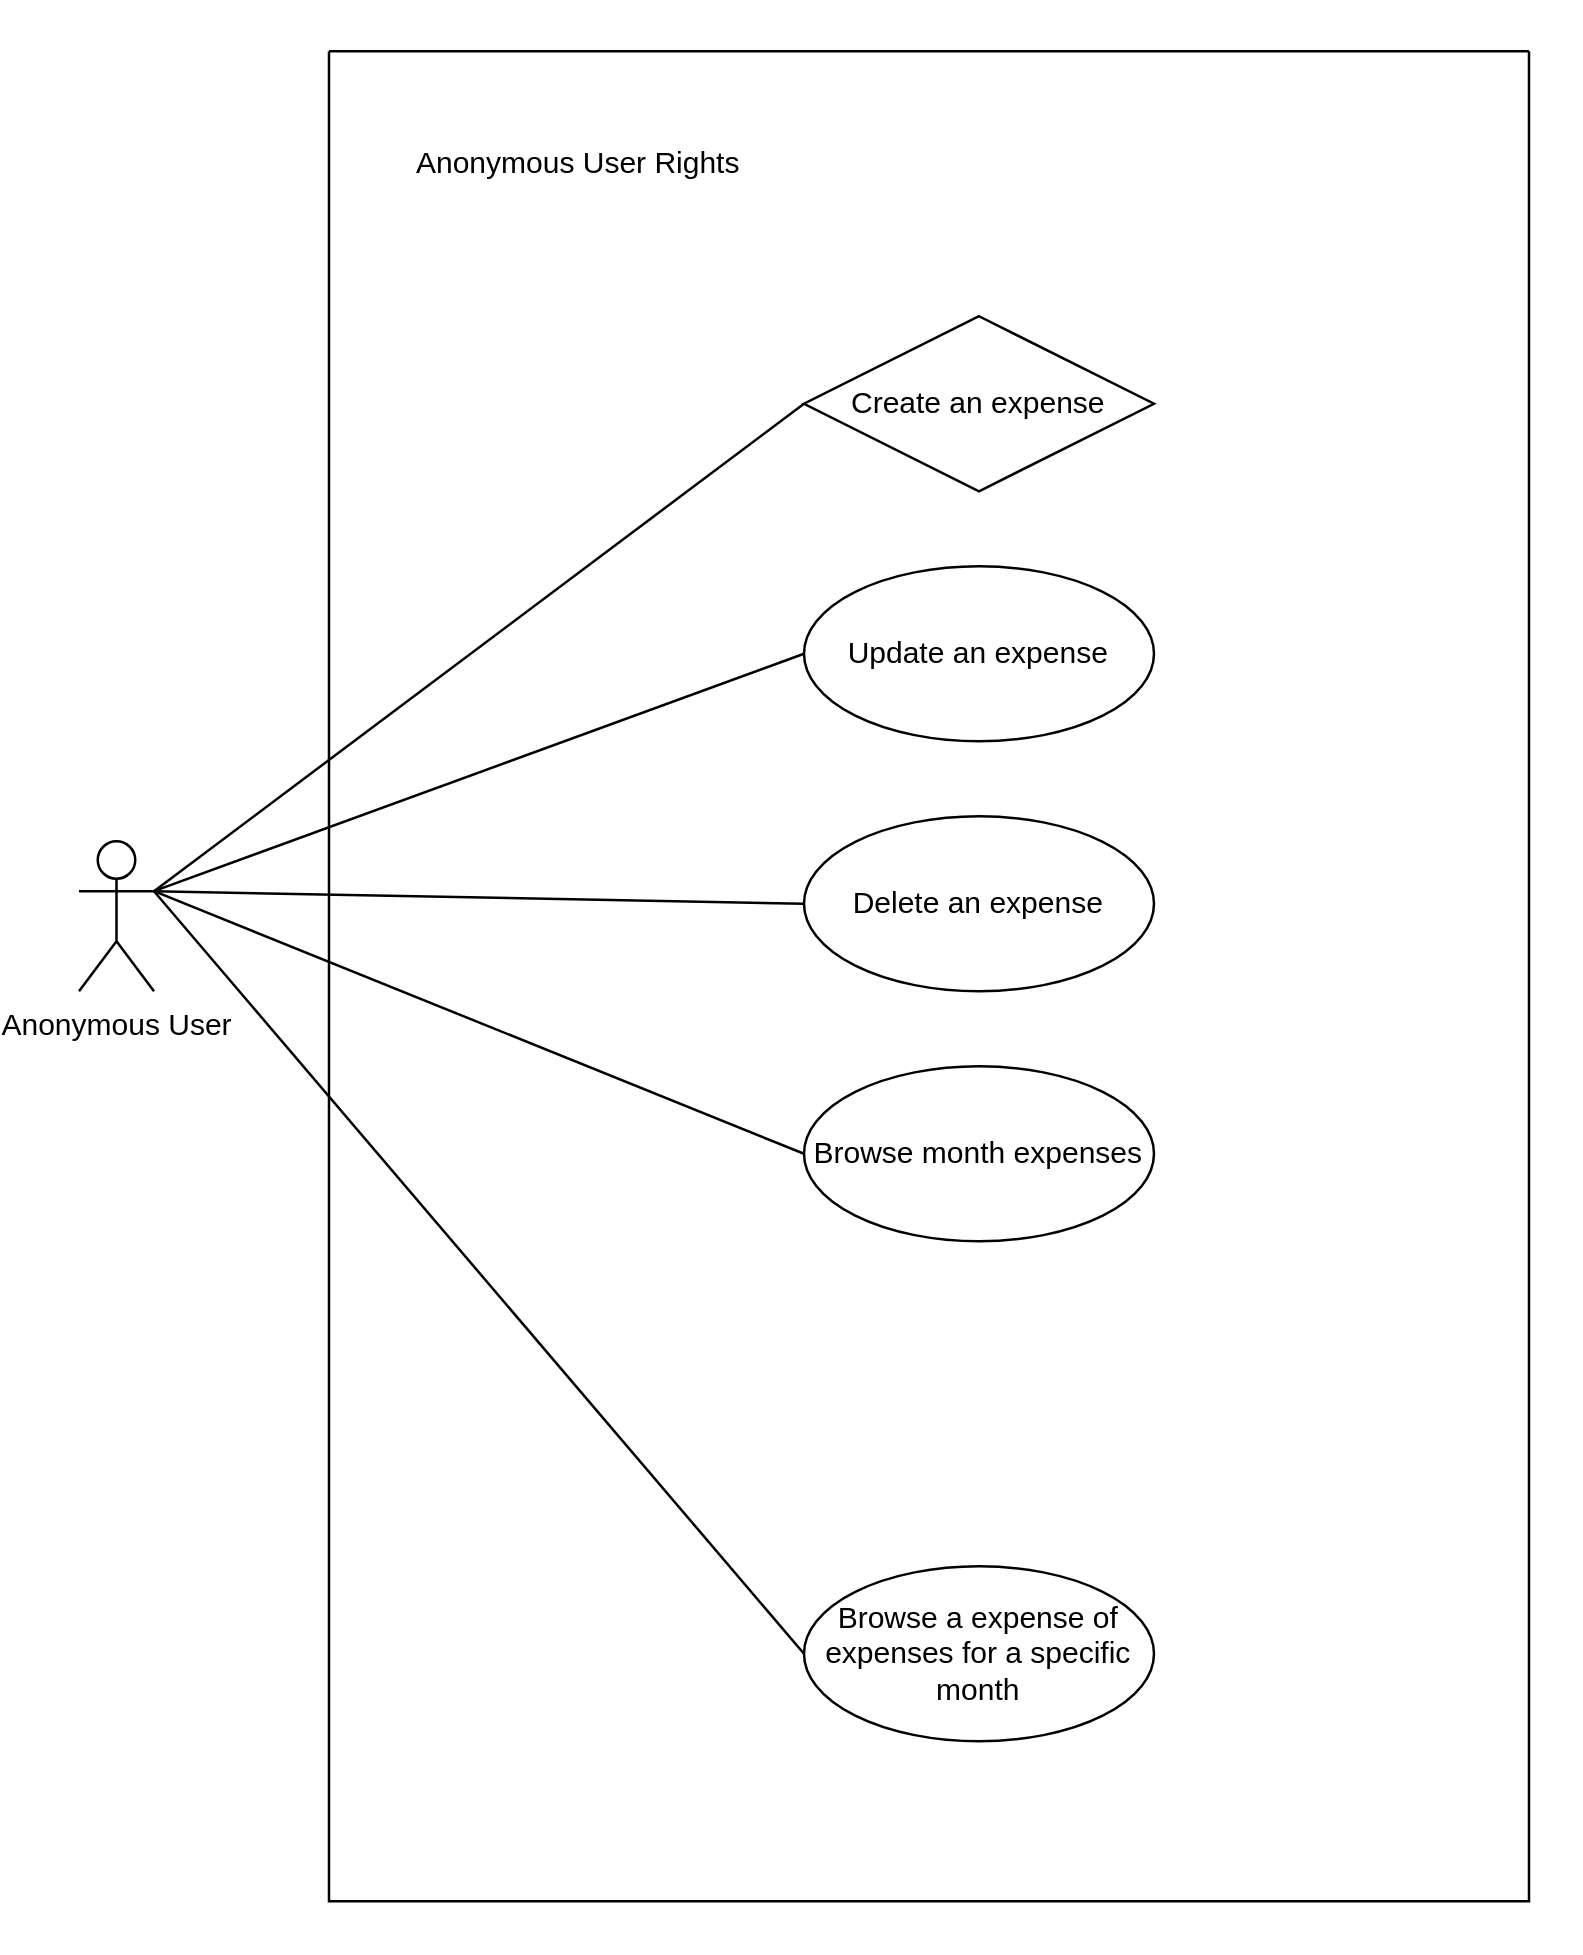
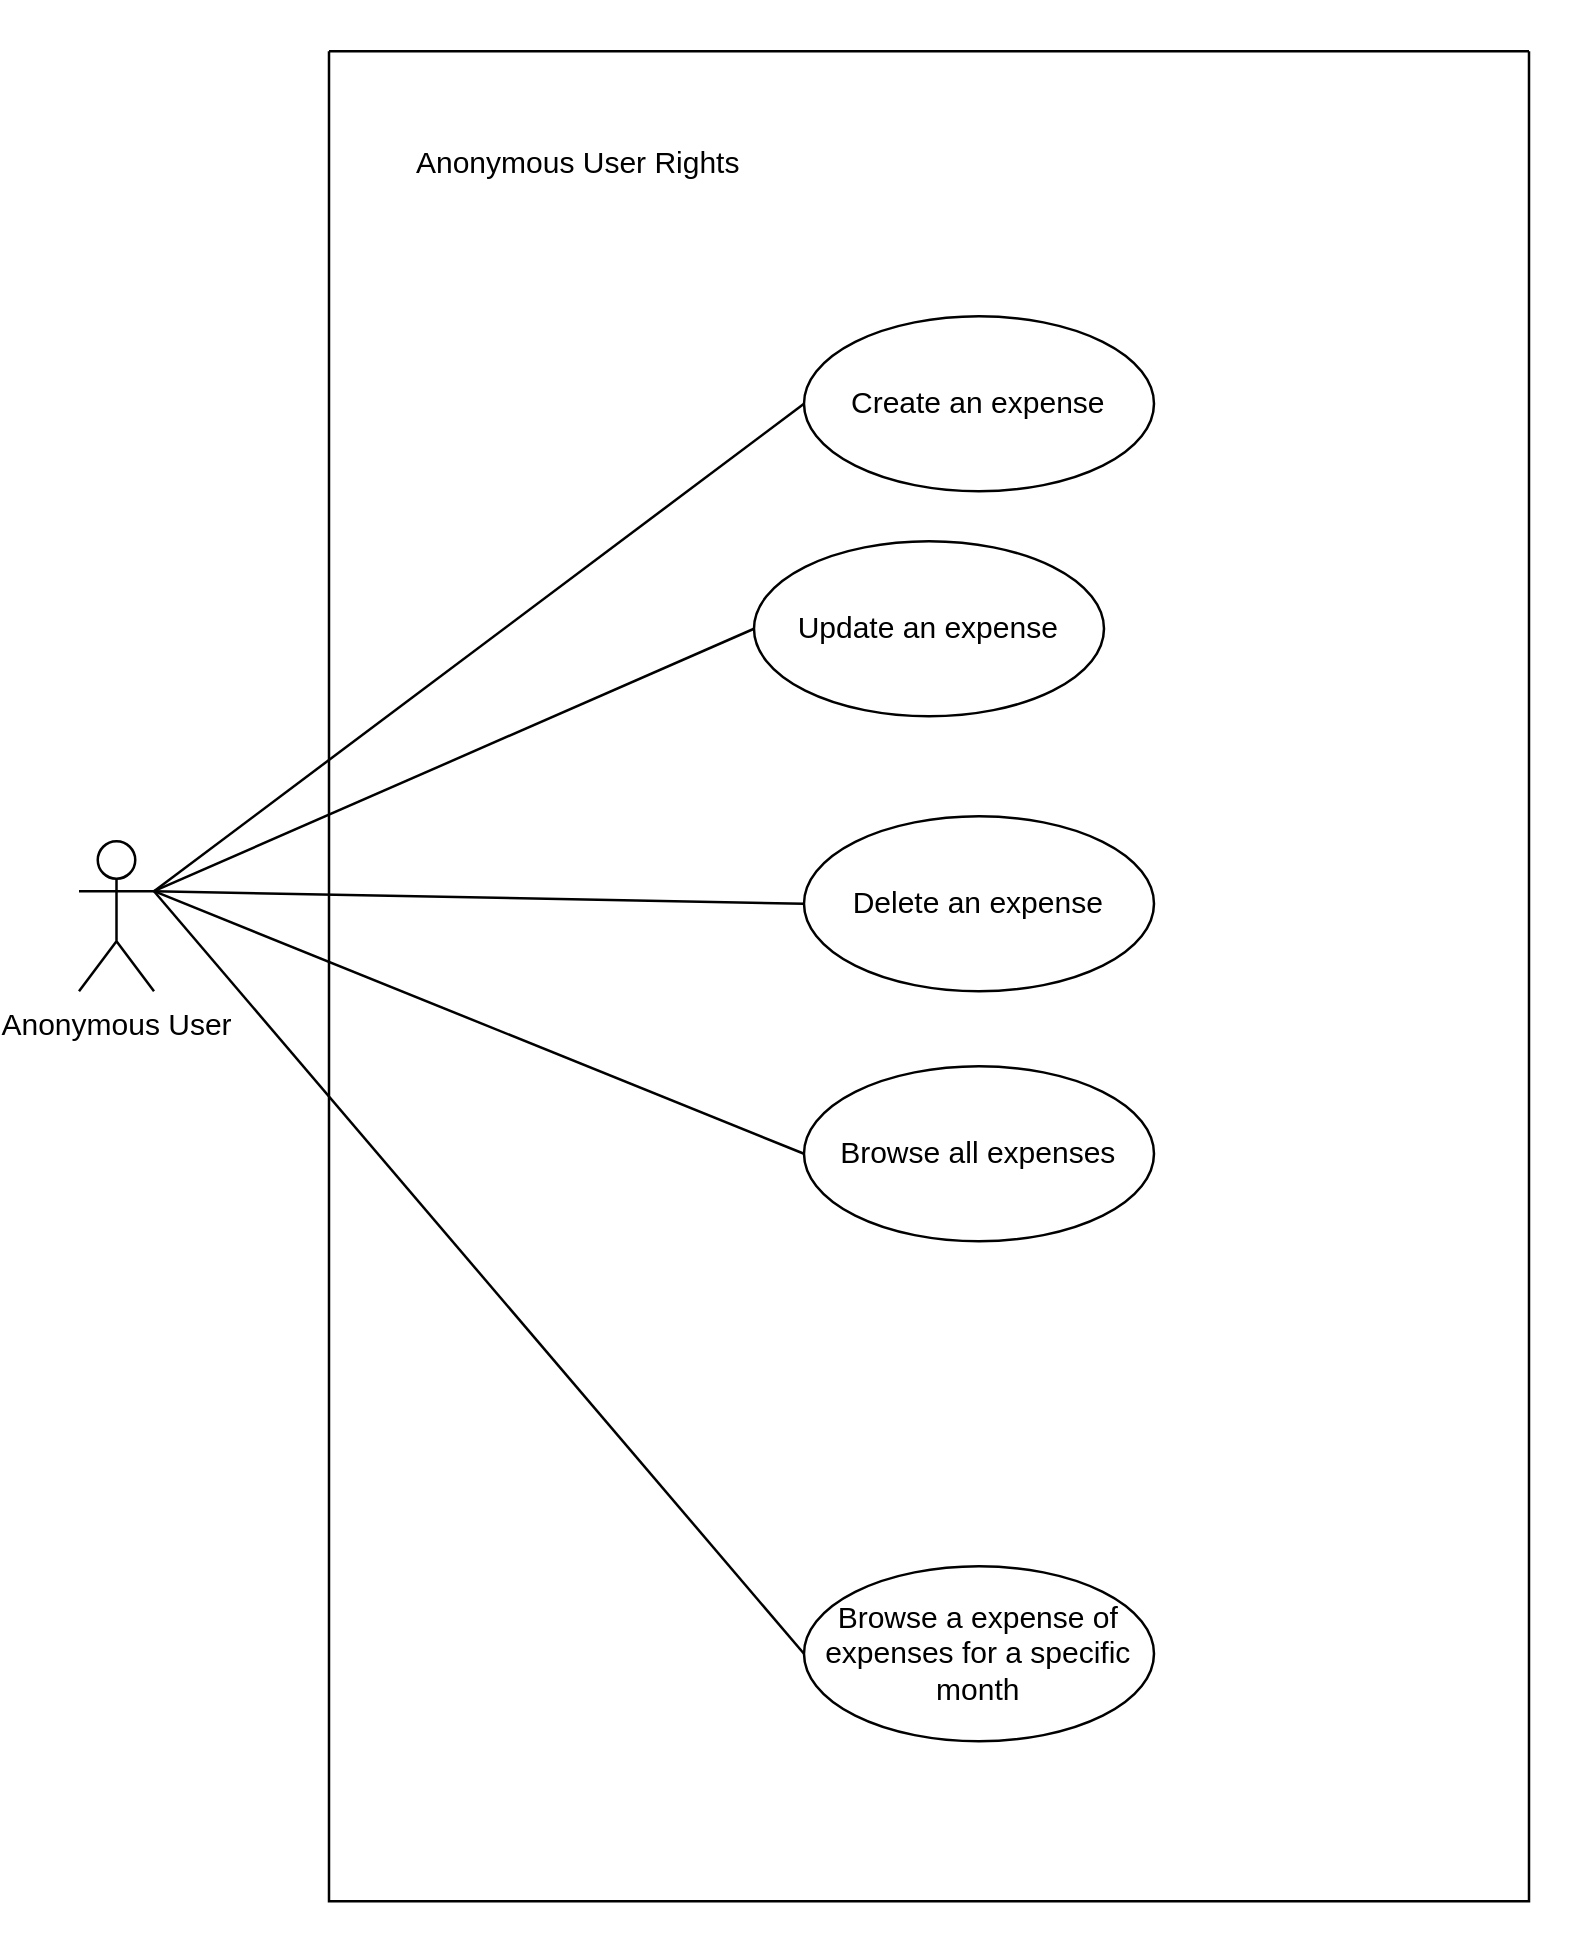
  <mxCell id="0" />
  <mxCell id="1" parent="0" />
  <mxCell id="2" value="" style="swimlane;startSize=0;" vertex="1" parent="1"><mxGeometry x="120" y="20" width="480" height="740" as="geometry" /></mxCell>
  <mxCell id="3" value="Anonymous User Rights" style="text;html=1;align=center;verticalAlign=middle;whiteSpace=wrap;rounded=0;" vertex="1" parent="2"><mxGeometry x="20" y="30" width="160" height="30" as="geometry" /></mxCell>
- <mxCell id="4" value="Update an expense" style="ellipse;whiteSpace=wrap;html=1;" vertex="1" parent="2"><mxGeometry x="190" y="206" width="140" height="70" as="geometry" /></mxCell>
+ <mxCell id="4" value="Update an expense" style="ellipse;whiteSpace=wrap;html=1;" vertex="1" parent="2"><mxGeometry x="170" y="196" width="140" height="70" as="geometry" /></mxCell>
  <mxCell id="5" value="Delete an expense" style="ellipse;whiteSpace=wrap;html=1;" vertex="1" parent="2"><mxGeometry x="190" y="306" width="140" height="70" as="geometry" /></mxCell>
- <mxCell id="6" value="Browse month expenses" style="ellipse;whiteSpace=wrap;html=1;" vertex="1" parent="2"><mxGeometry x="190" y="406" width="140" height="70" as="geometry" /></mxCell>
+ <mxCell id="6" value="Browse all expenses" style="ellipse;whiteSpace=wrap;html=1;" vertex="1" parent="2"><mxGeometry x="190" y="406" width="140" height="70" as="geometry" /></mxCell>
  <mxCell id="7" value="Browse a expense of expenses for a specific month" style="ellipse;whiteSpace=wrap;html=1;" vertex="1" parent="2"><mxGeometry x="190" y="606" width="140" height="70" as="geometry" /></mxCell>
- <mxCell id="8" value="Create an expense" style="rhombus;whiteSpace=wrap;html=1;" vertex="1" parent="2"><mxGeometry x="190" y="106" width="140" height="70" as="geometry" /></mxCell>
+ <mxCell id="8" value="Create an expense" style="ellipse;whiteSpace=wrap;html=1;" vertex="1" parent="2"><mxGeometry x="190" y="106" width="140" height="70" as="geometry" /></mxCell>
  <mxCell id="9" value="Anonymous User" style="shape=umlActor;html=1;verticalLabelPosition=bottom;verticalAlign=top;align=center;" vertex="1" parent="1"><mxGeometry x="20" y="336" width="30" height="60" as="geometry" /></mxCell>
  <mxCell id="10" value="" style="endArrow=none;html=1;rounded=0;entryX=0;entryY=0.5;entryDx=0;entryDy=0;exitX=1;exitY=0.333;exitDx=0;exitDy=0;exitPerimeter=0;" edge="1" parent="1" source="9" target="8"><mxGeometry width="50" height="50" relative="1" as="geometry"><mxPoint x="360" y="560" as="sourcePoint" /><mxPoint x="410" y="510" as="targetPoint" /></mxGeometry></mxCell>
  <mxCell id="11" value="" style="endArrow=none;html=1;rounded=0;entryX=0;entryY=0.5;entryDx=0;entryDy=0;exitX=1;exitY=0.333;exitDx=0;exitDy=0;exitPerimeter=0;" edge="1" parent="1" source="9" target="4"><mxGeometry width="50" height="50" relative="1" as="geometry"><mxPoint x="60" y="280" as="sourcePoint" /><mxPoint x="320" y="210" as="targetPoint" /></mxGeometry></mxCell>
  <mxCell id="12" value="" style="endArrow=none;html=1;rounded=0;entryX=0;entryY=0.5;entryDx=0;entryDy=0;exitX=1;exitY=0.333;exitDx=0;exitDy=0;exitPerimeter=0;" edge="1" parent="1" source="9" target="5"><mxGeometry width="50" height="50" relative="1" as="geometry"><mxPoint x="60" y="280" as="sourcePoint" /><mxPoint x="320" y="310" as="targetPoint" /></mxGeometry></mxCell>
  <mxCell id="13" value="" style="endArrow=none;html=1;rounded=0;entryX=0;entryY=0.5;entryDx=0;entryDy=0;exitX=1;exitY=0.333;exitDx=0;exitDy=0;exitPerimeter=0;" edge="1" parent="1" source="9" target="6"><mxGeometry width="50" height="50" relative="1" as="geometry"><mxPoint x="60" y="280" as="sourcePoint" /><mxPoint x="320" y="410" as="targetPoint" /></mxGeometry></mxCell>
  <mxCell id="14" value="" style="endArrow=none;html=1;rounded=0;entryX=0;entryY=0.5;entryDx=0;entryDy=0;exitX=1;exitY=0.333;exitDx=0;exitDy=0;exitPerimeter=0;" edge="1" parent="1" source="9" target="7"><mxGeometry width="50" height="50" relative="1" as="geometry"><mxPoint x="60" y="280" as="sourcePoint" /><mxPoint x="320" y="610" as="targetPoint" /></mxGeometry></mxCell>
